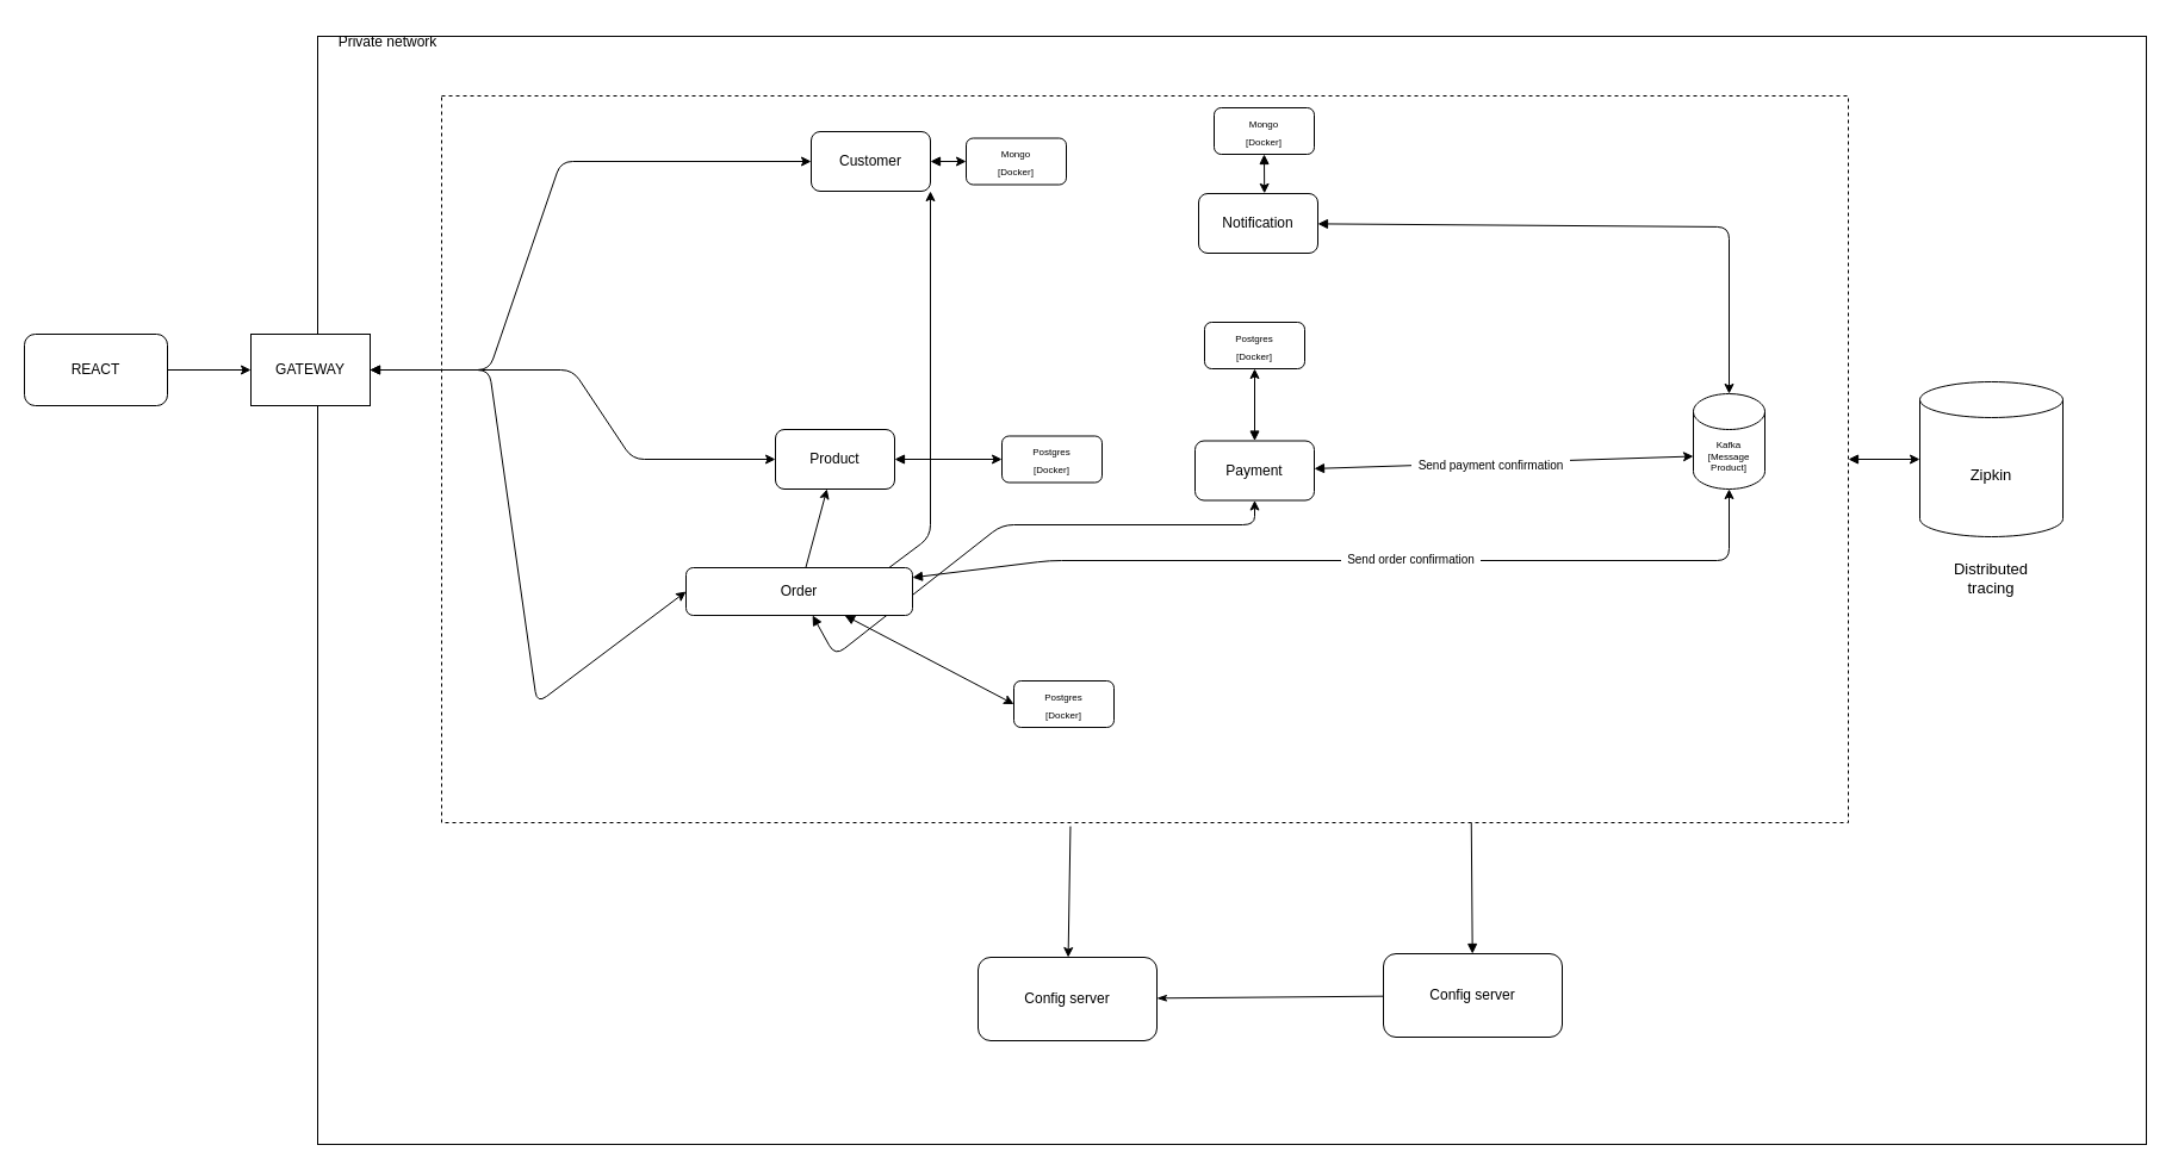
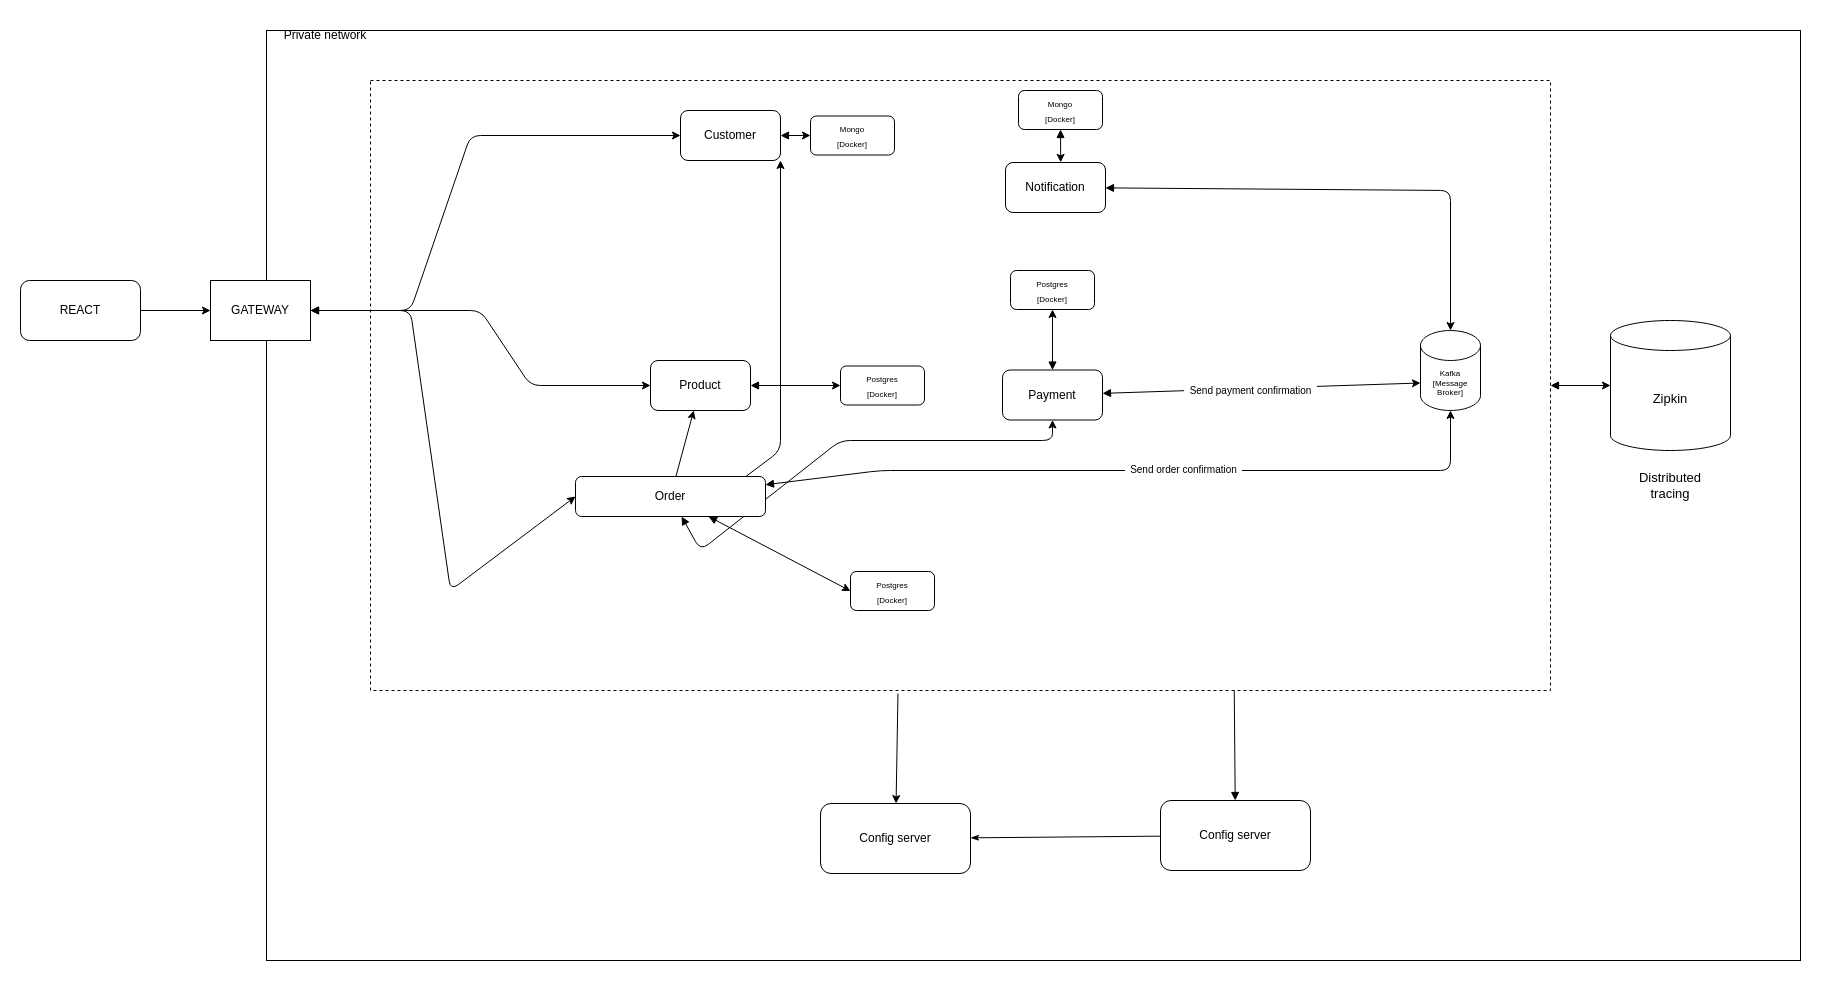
  <mxCell id="0" />
  <mxCell id="1" parent="0" />
  <mxCell id="2" value="" style="rounded=0;whiteSpace=wrap;html=1;" vertex="1" parent="1"><mxGeometry x="266" y="30" width="1534" height="930" as="geometry" /></mxCell>
  <mxCell id="3" style="edgeStyle=none;html=1;fontSize=13;startArrow=block;startFill=1;" edge="1" parent="1" source="4" target="36"><mxGeometry relative="1" as="geometry" /></mxCell>
  <mxCell id="4" value="" style="rounded=0;whiteSpace=wrap;html=1;dashed=1;" vertex="1" parent="1"><mxGeometry x="370" y="80" width="1180" height="610" as="geometry" /></mxCell>
  <mxCell id="5" style="edgeStyle=none;html=1;entryX=0;entryY=0.5;entryDx=0;entryDy=0;fontSize=8;startArrow=block;startFill=1;" edge="1" parent="1" source="25" target="10"><mxGeometry relative="1" as="geometry"><Array as="points"><mxPoint x="410" y="310" /><mxPoint x="470" y="135" /></Array></mxGeometry></mxCell>
  <mxCell id="6" style="edgeStyle=none;html=1;entryX=0;entryY=0.5;entryDx=0;entryDy=0;" edge="1" parent="1" source="7" target="25"><mxGeometry relative="1" as="geometry" /></mxCell>
  <mxCell id="7" value="REACT" style="rounded=1;whiteSpace=wrap;html=1;" vertex="1" parent="1"><mxGeometry x="20" y="280" width="120" height="60" as="geometry" /></mxCell>
  <mxCell id="8" value="Private network" style="text;html=1;strokeColor=none;fillColor=none;align=center;verticalAlign=middle;whiteSpace=wrap;rounded=0;" vertex="1" parent="1"><mxGeometry x="270" y="20" width="110" height="30" as="geometry" /></mxCell>
  <mxCell id="9" style="edgeStyle=none;html=1;entryX=0;entryY=0.5;entryDx=0;entryDy=0;startArrow=block;startFill=1;" edge="1" parent="1" source="10" target="22"><mxGeometry relative="1" as="geometry"><mxPoint x="774.54" y="136.34" as="targetPoint" /></mxGeometry></mxCell>
  <mxCell id="10" value="Customer" style="rounded=1;whiteSpace=wrap;html=1;" vertex="1" parent="1"><mxGeometry x="680" y="110" width="100" height="50" as="geometry" /></mxCell>
  <mxCell id="11" style="edgeStyle=none;html=1;entryX=0;entryY=0.5;entryDx=0;entryDy=0;startArrow=block;startFill=1;" edge="1" parent="1" source="12" target="20"><mxGeometry relative="1" as="geometry" /></mxCell>
  <mxCell id="12" value="Product" style="rounded=1;whiteSpace=wrap;html=1;" vertex="1" parent="1"><mxGeometry x="650" y="360" width="100" height="50" as="geometry" /></mxCell>
  <mxCell id="13" style="edgeStyle=none;html=1;entryX=0;entryY=0.5;entryDx=0;entryDy=0;fontSize=8;startArrow=block;startFill=1;" edge="1" parent="1" source="19" target="21"><mxGeometry relative="1" as="geometry" /></mxCell>
  <mxCell id="14" style="edgeStyle=none;html=1;fontSize=8;startArrow=none;startFill=0;" edge="1" parent="1" source="19" target="12"><mxGeometry relative="1" as="geometry" /></mxCell>
  <mxCell id="15" style="edgeStyle=none;html=1;entryX=1;entryY=1;entryDx=0;entryDy=0;fontSize=8;startArrow=none;startFill=0;" edge="1" parent="1" source="19" target="10"><mxGeometry relative="1" as="geometry"><Array as="points"><mxPoint x="700" y="510" /><mxPoint x="780" y="450" /></Array></mxGeometry></mxCell>
  <mxCell id="16" style="edgeStyle=none;html=1;entryX=0.5;entryY=1;entryDx=0;entryDy=0;fontSize=8;startArrow=block;startFill=1;" edge="1" parent="1" source="19" target="29"><mxGeometry relative="1" as="geometry"><Array as="points"><mxPoint x="700" y="550" /><mxPoint x="840" y="440" /><mxPoint x="1052" y="440" /></Array></mxGeometry></mxCell>
  <mxCell id="17" style="edgeStyle=none;html=1;entryX=0.5;entryY=1;entryDx=0;entryDy=0;entryPerimeter=0;fontSize=10;startArrow=block;startFill=1;" edge="1" parent="1" source="19" target="31"><mxGeometry relative="1" as="geometry"><Array as="points"><mxPoint x="880" y="470" /><mxPoint x="1450" y="470" /></Array></mxGeometry></mxCell>
  <mxCell id="18" value="&amp;nbsp; Send order confirmation&amp;nbsp;&amp;nbsp;" style="edgeLabel;html=1;align=center;verticalAlign=middle;resizable=0;points=[];fontSize=10;" vertex="1" connectable="0" parent="17"><mxGeometry x="0.12" y="2" relative="1" as="geometry"><mxPoint as="offset" /></mxGeometry></mxCell>
  <mxCell id="19" value="Order" style="rounded=1;whiteSpace=wrap;html=1;" vertex="1" parent="1"><mxGeometry x="575" y="476" width="190" height="40" as="geometry" /></mxCell>
  <mxCell id="20" value="&lt;font style=&quot;font-size: 8px;&quot;&gt;Postgres&lt;br&gt;[Docker]&lt;/font&gt;" style="rounded=1;whiteSpace=wrap;html=1;" vertex="1" parent="1"><mxGeometry x="840" y="365.5" width="84" height="39" as="geometry" /></mxCell>
  <mxCell id="21" value="&lt;font style=&quot;font-size: 8px;&quot;&gt;Postgres&lt;br&gt;[Docker]&lt;/font&gt;" style="rounded=1;whiteSpace=wrap;html=1;" vertex="1" parent="1"><mxGeometry x="850" y="571" width="84" height="39" as="geometry" /></mxCell>
  <mxCell id="22" value="&lt;font style=&quot;font-size: 8px;&quot;&gt;Mongo&lt;br&gt;[Docker]&lt;/font&gt;" style="rounded=1;whiteSpace=wrap;html=1;" vertex="1" parent="1"><mxGeometry x="810" y="115.5" width="84" height="39" as="geometry" /></mxCell>
  <mxCell id="23" style="edgeStyle=none;html=1;entryX=0;entryY=0.5;entryDx=0;entryDy=0;fontSize=8;startArrow=block;startFill=1;" edge="1" parent="1" source="25" target="12"><mxGeometry relative="1" as="geometry"><Array as="points"><mxPoint x="480" y="310" /><mxPoint x="530" y="385" /></Array></mxGeometry></mxCell>
  <mxCell id="24" style="edgeStyle=none;html=1;entryX=0;entryY=0.5;entryDx=0;entryDy=0;fontSize=8;startArrow=none;startFill=0;" edge="1" parent="1" source="25" target="19"><mxGeometry relative="1" as="geometry"><Array as="points"><mxPoint x="410" y="310" /><mxPoint x="450" y="590" /></Array></mxGeometry></mxCell>
  <mxCell id="25" value="GATEWAY" style="rounded=0;whiteSpace=wrap;html=1;" vertex="1" parent="1"><mxGeometry x="210" y="280" width="100" height="60" as="geometry" /></mxCell>
  <mxCell id="26" style="edgeStyle=none;html=1;entryX=0.5;entryY=1;entryDx=0;entryDy=0;fontSize=8;startArrow=block;startFill=1;" edge="1" parent="1" source="29" target="30"><mxGeometry relative="1" as="geometry" /></mxCell>
  <mxCell id="27" style="edgeStyle=none;html=1;entryX=0;entryY=0;entryDx=0;entryDy=52.5;entryPerimeter=0;fontSize=8;startArrow=block;startFill=1;" edge="1" parent="1" source="29" target="31"><mxGeometry relative="1" as="geometry" /></mxCell>
  <mxCell id="28" value="&lt;font style=&quot;font-size: 10px;&quot;&gt;&amp;nbsp; Send payment confirmation&amp;nbsp;&amp;nbsp;&lt;/font&gt;" style="edgeLabel;html=1;align=center;verticalAlign=middle;resizable=0;points=[];fontSize=8;" vertex="1" connectable="0" parent="27"><mxGeometry x="-0.069" y="-1" relative="1" as="geometry"><mxPoint as="offset" /></mxGeometry></mxCell>
  <mxCell id="29" value="Payment" style="rounded=1;whiteSpace=wrap;html=1;" vertex="1" parent="1"><mxGeometry x="1002" y="369.5" width="100" height="50" as="geometry" /></mxCell>
  <mxCell id="30" value="&lt;font style=&quot;font-size: 8px;&quot;&gt;Postgres&lt;br&gt;[Docker]&lt;/font&gt;" style="rounded=1;whiteSpace=wrap;html=1;" vertex="1" parent="1"><mxGeometry x="1010" y="270" width="84" height="39" as="geometry" /></mxCell>
- <mxCell id="31" value="Kafka&lt;br&gt;[Message &lt;br&gt;Product]" style="shape=cylinder3;whiteSpace=wrap;html=1;boundedLbl=1;backgroundOutline=1;size=15;fontSize=8;" vertex="1" parent="1"><mxGeometry x="1420" y="330" width="60" height="80" as="geometry" /></mxCell>
+ <mxCell id="31" value="Kafka&lt;br&gt;[Message &lt;br&gt;Broker]" style="shape=cylinder3;whiteSpace=wrap;html=1;boundedLbl=1;backgroundOutline=1;size=15;fontSize=8;" vertex="1" parent="1"><mxGeometry x="1420" y="330" width="60" height="80" as="geometry" /></mxCell>
  <mxCell id="32" style="edgeStyle=none;html=1;entryX=0.5;entryY=0;entryDx=0;entryDy=0;entryPerimeter=0;fontSize=10;startArrow=block;startFill=1;" edge="1" parent="1" source="33" target="31"><mxGeometry relative="1" as="geometry"><Array as="points"><mxPoint x="1450" y="190" /></Array></mxGeometry></mxCell>
  <mxCell id="33" value="Notification" style="rounded=1;whiteSpace=wrap;html=1;" vertex="1" parent="1"><mxGeometry x="1005" y="162" width="100" height="50" as="geometry" /></mxCell>
  <mxCell id="34" value="&lt;font style=&quot;font-size: 8px;&quot;&gt;Mongo&lt;br&gt;[Docker]&lt;/font&gt;" style="rounded=1;whiteSpace=wrap;html=1;" vertex="1" parent="1"><mxGeometry x="1018" y="90" width="84" height="39" as="geometry" /></mxCell>
  <mxCell id="35" style="edgeStyle=none;html=1;entryX=0.552;entryY=-0.003;entryDx=0;entryDy=0;startArrow=block;startFill=1;exitX=0.5;exitY=1;exitDx=0;exitDy=0;entryPerimeter=0;" edge="1" parent="1" source="34" target="33"><mxGeometry relative="1" as="geometry"><mxPoint x="1102" y="145" as="sourcePoint" /><mxPoint x="1132" y="145" as="targetPoint" /></mxGeometry></mxCell>
  <mxCell id="36" value="&lt;font style=&quot;font-size: 13px;&quot;&gt;Zipkin&lt;br&gt;&lt;/font&gt;" style="shape=cylinder3;whiteSpace=wrap;html=1;boundedLbl=1;backgroundOutline=1;size=15;fontSize=8;" vertex="1" parent="1"><mxGeometry x="1610" y="320" width="120" height="130" as="geometry" /></mxCell>
  <mxCell id="37" value="Distributed tracing" style="text;html=1;strokeColor=none;fillColor=none;align=center;verticalAlign=middle;whiteSpace=wrap;rounded=0;fontSize=13;" vertex="1" parent="1"><mxGeometry x="1625" y="470" width="90" height="30" as="geometry" /></mxCell>
  <mxCell id="38" style="edgeStyle=none;html=1;entryX=0.732;entryY=1;entryDx=0;entryDy=0;entryPerimeter=0;fontSize=12;startArrow=block;startFill=1;endArrow=none;endFill=0;" edge="1" parent="1" source="40" target="4"><mxGeometry relative="1" as="geometry" /></mxCell>
  <mxCell id="39" style="edgeStyle=none;html=1;fontSize=12;startArrow=none;startFill=0;endArrow=classicThin;endFill=1;" edge="1" parent="1" source="40" target="42"><mxGeometry relative="1" as="geometry" /></mxCell>
  <mxCell id="40" value="&lt;font style=&quot;font-size: 12px;&quot;&gt;Config server&lt;/font&gt;" style="rounded=1;whiteSpace=wrap;html=1;" vertex="1" parent="1"><mxGeometry x="1160" y="800" width="150" height="70" as="geometry" /></mxCell>
  <mxCell id="41" style="edgeStyle=none;html=1;entryX=0.447;entryY=1.005;entryDx=0;entryDy=0;entryPerimeter=0;fontSize=12;startArrow=classic;startFill=1;endArrow=none;endFill=0;" edge="1" parent="1" source="42" target="4"><mxGeometry relative="1" as="geometry" /></mxCell>
  <mxCell id="42" value="&lt;font style=&quot;font-size: 12px;&quot;&gt;Config server&lt;/font&gt;" style="rounded=1;whiteSpace=wrap;html=1;" vertex="1" parent="1"><mxGeometry x="820" y="803" width="150" height="70" as="geometry" /></mxCell>
